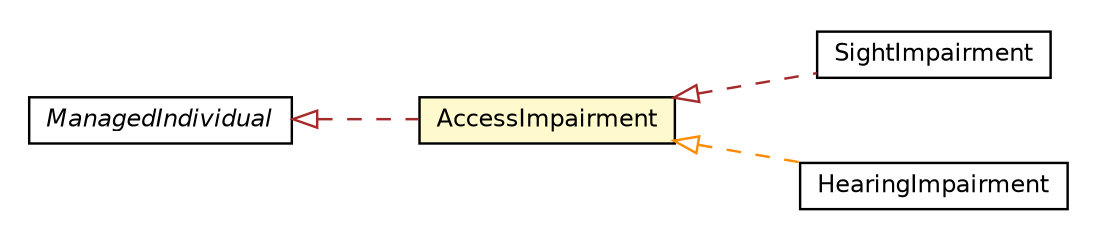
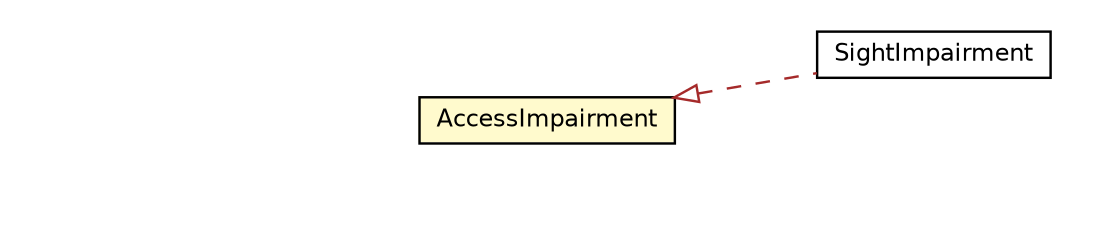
  digraph {
    nodesep=0.25
    rankdir=LR
    ranksep=0.5
    node [fontcolor=black fontname=Helvetica fontsize=10.0 shape=plaintext]
    edge [arrowtail=empty color=brown dir=back fontname=Helvetica fontsize=10 headport=p labelfontname=Helvetica labelfontsize=10 style=dashed tailport=p]
-   n1 [label=<<table title="org.universAAL.middleware.owl.ManagedIndividual" border="0" cellborder="1" cellspacing="0" cellpadding="2" port="p" href="../../owl/ManagedIndividual.html"> 		<tr><td><table border="0" cellspacing="0" cellpadding="1"> <tr><td align="center" balign="center"><font face="Helvetica-Oblique"> ManagedIndividual </font></td></tr> 		</table></td></tr> 		</table>>]
    n2 [label=<<table title="org.universAAL.middleware.ui.owl.AccessImpairment" border="0" cellborder="1" cellspacing="0" cellpadding="2" port="p" bgcolor="lemonChiffon" href="./AccessImpairment.html"> 		<tr><td><table border="0" cellspacing="0" cellpadding="1"> <tr><td align="center" balign="center"> AccessImpairment </td></tr> 		</table></td></tr> 		</table>>]
    n3 [label=<<table title="org.universAAL.ontology.impairment.SightImpairment" border="0" cellborder="1" cellspacing="0" cellpadding="2" port="p" href="../../../ontology/impairment/SightImpairment.html"> 		<tr><td><table border="0" cellspacing="0" cellpadding="1"> <tr><td align="center" balign="center"> SightImpairment </td></tr> 		</table></td></tr> 		</table>>]
-   n4 [label=<<table title="org.universAAL.ontology.impairment.HearingImpairment" border="0" cellborder="1" cellspacing="0" cellpadding="2" port="p" href="../../../ontology/impairment/HearingImpairment.html"> 		<tr><td><table border="0" cellspacing="0" cellpadding="1"> <tr><td align="center" balign="center"> HearingImpairment </td></tr> 		</table></td></tr> 		</table>>]
-   n1 -> n2
    n2 -> n3
-   n2 -> n4 [color=darkorange]
  }
